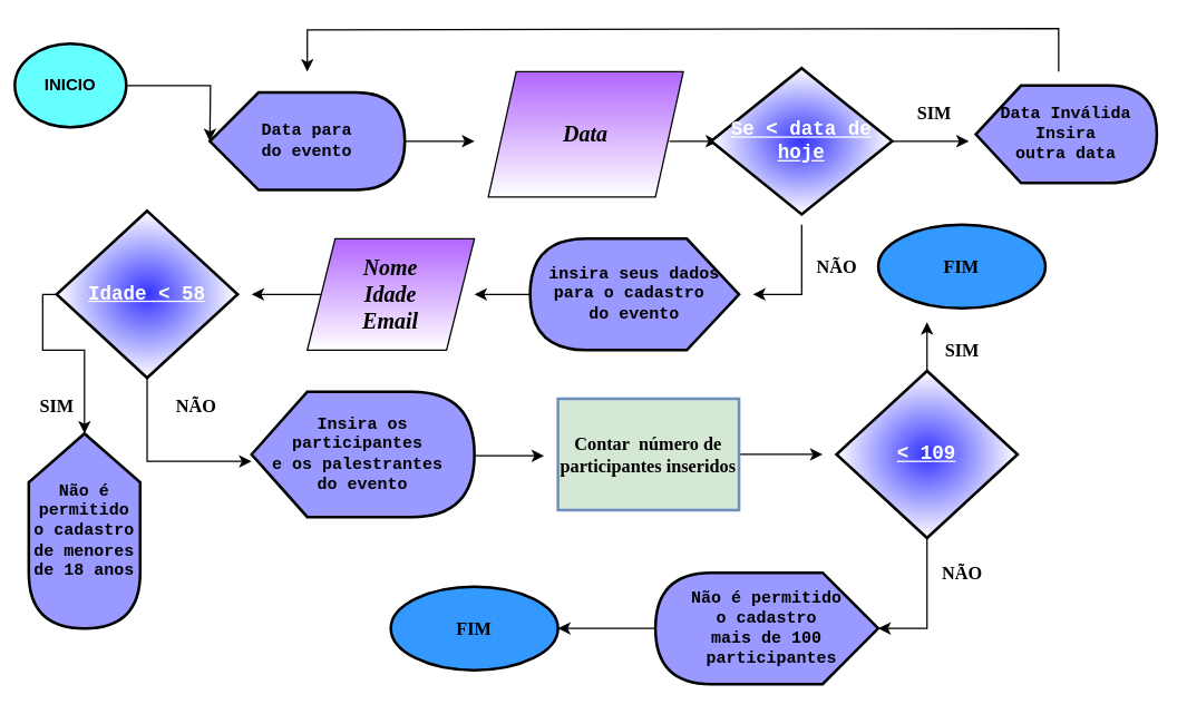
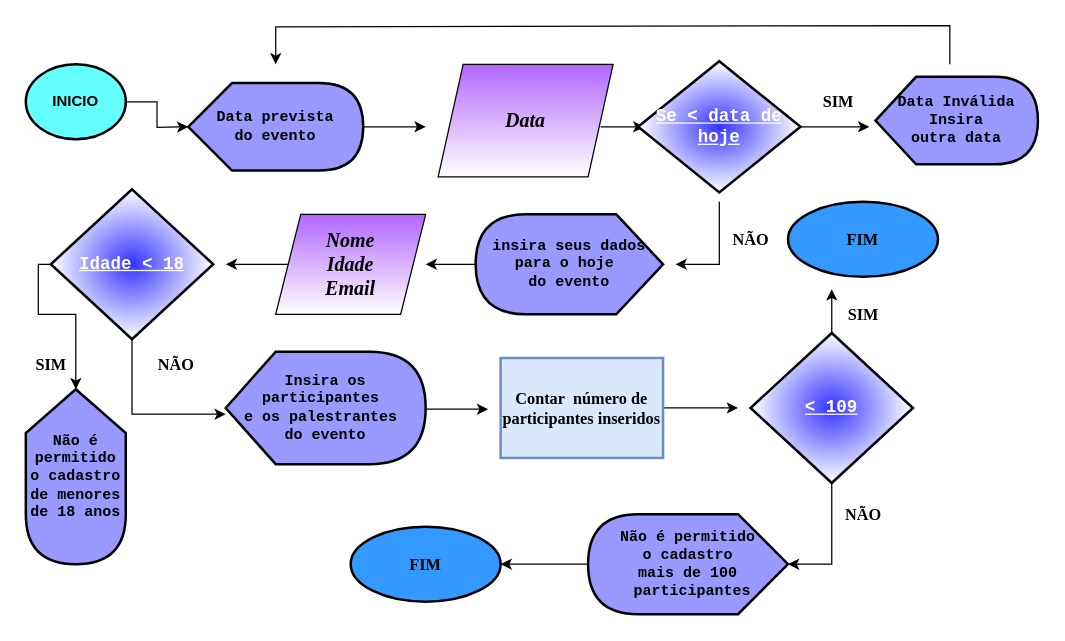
  <mxCell id="0" />
  <mxCell id="1" parent="0" />
  <mxCell id="2" value="" style="edgeStyle=orthogonalEdgeStyle;rounded=0;orthogonalLoop=1;jettySize=auto;html=1;fontFamily=Garamond;fontSize=13;" edge="1" parent="1" source="3"><mxGeometry relative="1" as="geometry"><mxPoint x="150" y="101" as="targetPoint" /></mxGeometry></mxCell>
- <mxCell id="3" value="INICIO&lt;div style=&quot;text-align: justify&quot;&gt;&lt;/div&gt;" style="ellipse;whiteSpace=wrap;html=1;labelBackgroundColor=none;labelBorderColor=none;fontStyle=1;horizontal=1;fillColor=#66FFFF;strokeWidth=2;" vertex="1" parent="1"><mxGeometry x="10" y="31" width="80" height="60" as="geometry" /></mxCell>
+ <mxCell id="3" value="INICIO&lt;div style=&quot;text-align: justify&quot;&gt;&lt;/div&gt;" style="ellipse;whiteSpace=wrap;html=1;labelBackgroundColor=none;labelBorderColor=none;fontStyle=1;horizontal=1;fillColor=#66FFFF;strokeWidth=2;" vertex="1" parent="1"><mxGeometry width="80" height="60" as="geometry" x="20" y="51" /></mxCell>
  <mxCell id="4" value="" style="edgeStyle=orthogonalEdgeStyle;rounded=0;orthogonalLoop=1;jettySize=auto;html=1;fontFamily=Garamond;fontSize=13;" edge="1" parent="1"><mxGeometry relative="1" as="geometry"><mxPoint x="290" y="101" as="sourcePoint" /><mxPoint x="340" y="101" as="targetPoint" /></mxGeometry></mxCell>
  <mxCell id="5" value="" style="edgeStyle=orthogonalEdgeStyle;rounded=0;orthogonalLoop=1;jettySize=auto;html=1;fontFamily=Garamond;fontSize=13;" edge="1" parent="1"><mxGeometry relative="1" as="geometry"><mxPoint x="480" y="101" as="sourcePoint" /><mxPoint x="515" y="101" as="targetPoint" /></mxGeometry></mxCell>
  <mxCell id="6" value="" style="edgeStyle=orthogonalEdgeStyle;rounded=0;orthogonalLoop=1;jettySize=auto;html=1;fontFamily=Garamond;fontSize=13;" edge="1" parent="1" source="7"><mxGeometry relative="1" as="geometry"><mxPoint x="695" y="101" as="targetPoint" /></mxGeometry></mxCell>
  <mxCell id="7" value="Se &amp;lt; data de hoje" style="rhombus;whiteSpace=wrap;html=1;fontSize=14;fontFamily=Courier New;labelBackgroundColor=none;fontStyle=5;fillColor=#3333FF;fontColor=#FFFFFF;strokeWidth=2;gradientColor=#ffffff;gradientDirection=radial;" vertex="1" parent="1"><mxGeometry x="510" y="48.5" width="130" height="105" as="geometry" /></mxCell>
  <mxCell id="8" value="SIM" style="text;html=1;align=center;verticalAlign=middle;resizable=0;points=[];autosize=1;strokeColor=none;fillColor=none;fontSize=13;fontFamily=Garamond;fontStyle=1" vertex="1" parent="1"><mxGeometry x="650" y="71" width="40" height="20" as="geometry" /></mxCell>
  <mxCell id="9" value="" style="endArrow=classic;html=1;rounded=0;fontFamily=Garamond;fontSize=13;" edge="1" parent="1"><mxGeometry width="50" height="50" relative="1" as="geometry"><mxPoint x="575" y="161" as="sourcePoint" /><mxPoint x="540" y="211" as="targetPoint" /><Array as="points"><mxPoint x="575" y="211" /></Array></mxGeometry></mxCell>
  <mxCell id="10" value="NÃO" style="text;html=1;align=center;verticalAlign=middle;resizable=0;points=[];autosize=1;strokeColor=none;fillColor=none;fontSize=13;fontFamily=Garamond;fontStyle=1" vertex="1" parent="1"><mxGeometry x="575" y="181" width="50" height="20" as="geometry" /></mxCell>
  <mxCell id="11" value="Data Inválida&lt;br style=&quot;font-size: 12px&quot;&gt;Insira &lt;br&gt;outra data" style="shape=display;whiteSpace=wrap;html=1;labelBackgroundColor=none;fontFamily=Courier New;fontSize=12;strokeWidth=2;fillColor=#9999FF;fontStyle=1" vertex="1" parent="1"><mxGeometry x="700" y="61" width="130" height="70" as="geometry" /></mxCell>
- <mxCell id="12" value="Data para &lt;br&gt;do evento" style="shape=display;whiteSpace=wrap;html=1;labelBackgroundColor=none;fontFamily=Courier New;fontSize=12;strokeWidth=2;fillColor=#9999FF;fontStyle=1" vertex="1" parent="1"><mxGeometry x="150" y="66" width="140" height="70" as="geometry" /></mxCell>
+ <mxCell id="12" value="Data prevista &lt;br&gt;do evento" style="shape=display;whiteSpace=wrap;html=1;labelBackgroundColor=none;fontFamily=Courier New;fontSize=12;strokeWidth=2;fillColor=#9999FF;fontStyle=1" vertex="1" parent="1"><mxGeometry x="150" y="66" width="140" height="70" as="geometry" /></mxCell>
  <mxCell id="13" value="" style="endArrow=classic;html=1;rounded=0;fontFamily=Garamond;fontSize=13;" edge="1" parent="1"><mxGeometry width="50" height="50" relative="1" as="geometry"><mxPoint x="759.5" as="sourcePoint" y="51" /><mxPoint x="220" as="targetPoint" y="51" /><Array as="points"><mxPoint x="759.5" y="20" /><mxPoint x="220" y="21" /></Array></mxGeometry></mxCell>
  <mxCell id="14" value="" style="edgeStyle=orthogonalEdgeStyle;rounded=0;orthogonalLoop=1;jettySize=auto;html=1;fontFamily=Garamond;fontSize=13;" edge="1" parent="1" source="15"><mxGeometry relative="1" as="geometry"><mxPoint x="340" y="211" as="targetPoint" /></mxGeometry></mxCell>
- <mxCell id="15" value="&lt;div style=&quot;font-size: 12px&quot;&gt;insira seus dados para o&amp;nbsp;&lt;span&gt;cadastro&amp;nbsp;&lt;/span&gt;&lt;/div&gt;&lt;div style=&quot;font-size: 12px&quot;&gt;do evento&lt;/div&gt;" style="shape=display;whiteSpace=wrap;html=1;labelBackgroundColor=none;fontFamily=Courier New;fontSize=12;direction=west;align=center;strokeWidth=2;fillColor=#9999FF;fontStyle=1" vertex="1" parent="1"><mxGeometry x="380" y="171" width="150" height="80" as="geometry" /></mxCell>
+ <mxCell id="15" value="&lt;div style=&quot;font-size: 12px&quot;&gt;insira seus dados para o&amp;nbsp;&lt;span&gt;hoje&amp;nbsp;&lt;/span&gt;&lt;/div&gt;&lt;div style=&quot;font-size: 12px&quot;&gt;do evento&lt;/div&gt;" style="shape=display;whiteSpace=wrap;html=1;labelBackgroundColor=none;fontFamily=Courier New;fontSize=12;direction=west;align=center;strokeWidth=2;fillColor=#9999FF;fontStyle=1" vertex="1" parent="1"><mxGeometry x="380" y="171" width="150" height="80" as="geometry" /></mxCell>
  <mxCell id="16" value="" style="edgeStyle=orthogonalEdgeStyle;rounded=0;orthogonalLoop=1;jettySize=auto;html=1;fontFamily=Garamond;fontSize=13;" edge="1" parent="1" source="37"><mxGeometry relative="1" as="geometry"><mxPoint x="180" y="211" as="targetPoint" /></mxGeometry></mxCell>
- <mxCell id="17" value="Idade &amp;lt; 58" style="rhombus;whiteSpace=wrap;html=1;fontSize=14;fontFamily=Courier New;labelBackgroundColor=none;fontStyle=5;fillColor=#3333FF;fontColor=#FFFFFF;strokeWidth=2;gradientColor=#ffffff;gradientDirection=radial;" vertex="1" parent="1"><mxGeometry x="40" y="151" width="130" height="120" as="geometry" /></mxCell>
+ <mxCell id="17" value="Idade &amp;lt; 18" style="rhombus;whiteSpace=wrap;html=1;fontSize=14;fontFamily=Courier New;labelBackgroundColor=none;fontStyle=5;fillColor=#3333FF;fontColor=#FFFFFF;strokeWidth=2;gradientColor=#ffffff;gradientDirection=radial;" vertex="1" parent="1"><mxGeometry x="40" y="151" width="130" height="120" as="geometry" /></mxCell>
  <mxCell id="18" value="" style="endArrow=classic;html=1;rounded=0;fontFamily=Garamond;fontSize=13;" edge="1" parent="1"><mxGeometry width="50" height="50" relative="1" as="geometry"><mxPoint x="30" y="211" as="sourcePoint" /><mxPoint x="60" y="311" as="targetPoint" /><Array as="points"><mxPoint x="40" y="211" /><mxPoint x="30" y="211" /><mxPoint x="30" y="251" /><mxPoint x="60" y="251" /></Array></mxGeometry></mxCell>
  <mxCell id="19" value="Não é permitido &lt;br style=&quot;font-size: 12px;&quot;&gt;o cadastro &lt;br style=&quot;font-size: 12px;&quot;&gt;de menores &lt;br style=&quot;font-size: 12px;&quot;&gt;de 18 anos" style="shape=display;whiteSpace=wrap;html=1;labelBackgroundColor=none;fontFamily=Courier New;fontSize=12;direction=south;align=center;strokeWidth=2;fillColor=#9999FF;fontStyle=1" vertex="1" parent="1"><mxGeometry y="311" width="80" height="140" as="geometry" x="20" /></mxCell>
  <mxCell id="20" value="SIM" style="text;html=1;align=center;verticalAlign=middle;resizable=0;points=[];autosize=1;strokeColor=none;fillColor=none;fontSize=13;fontFamily=Garamond;fontStyle=1" vertex="1" parent="1"><mxGeometry y="281" width="40" height="20" as="geometry" x="20" /></mxCell>
  <mxCell id="21" value="" style="endArrow=classic;html=1;rounded=0;fontFamily=Garamond;fontSize=13;exitX=0.5;exitY=1;exitDx=0;exitDy=0;" edge="1" parent="1" source="17"><mxGeometry width="50" height="50" relative="1" as="geometry"><mxPoint x="100" y="311" as="sourcePoint" /><mxPoint x="180" y="331" as="targetPoint" /><Array as="points"><mxPoint x="105" y="311" /><mxPoint x="105" y="331" /></Array></mxGeometry></mxCell>
  <mxCell id="22" value="NÃO" style="text;html=1;align=center;verticalAlign=middle;resizable=0;points=[];autosize=1;strokeColor=none;fillColor=none;fontSize=13;fontFamily=Garamond;fontStyle=1" vertex="1" parent="1"><mxGeometry x="115" y="281" width="50" height="20" as="geometry" /></mxCell>
  <mxCell id="23" value="&lt;div style=&quot;font-size: 12px;&quot;&gt;Insira os participantes&amp;nbsp;&lt;/div&gt;&lt;div style=&quot;font-size: 12px;&quot;&gt;e os palestrantes&amp;nbsp;&lt;/div&gt;&lt;div style=&quot;font-size: 12px;&quot;&gt;do evento&lt;/div&gt;" style="shape=display;whiteSpace=wrap;html=1;labelBackgroundColor=none;fontFamily=Courier New;fontSize=12;direction=east;align=center;strokeWidth=2;fillColor=#9999FF;fontStyle=1" vertex="1" parent="1"><mxGeometry x="180" y="281" width="160" height="90" as="geometry" /></mxCell>
  <mxCell id="24" value="" style="edgeStyle=orthogonalEdgeStyle;rounded=0;orthogonalLoop=1;jettySize=auto;html=1;fontFamily=Garamond;fontSize=13;" edge="1" parent="1" source="25"><mxGeometry relative="1" as="geometry"><mxPoint x="590" y="326" as="targetPoint" /></mxGeometry></mxCell>
- <mxCell id="25" value="Contar&amp;nbsp; número de participantes inseridos" style="whiteSpace=wrap;html=1;fontSize=13;fontFamily=Garamond;labelBackgroundColor=none;fontStyle=1;strokeWidth=2;fillColor=#d5e8d4;strokeColor=#6c8ebf;" vertex="1" parent="1"><mxGeometry x="400" y="286" width="130" height="80" as="geometry" /></mxCell>
+ <mxCell id="25" value="Contar&amp;nbsp; número de participantes inseridos" style="whiteSpace=wrap;html=1;fontSize=13;fontFamily=Garamond;labelBackgroundColor=none;fontStyle=1;strokeWidth=2;fillColor=#dae8fc;strokeColor=#6c8ebf;" vertex="1" parent="1"><mxGeometry x="400" y="286" width="130" height="80" as="geometry" /></mxCell>
  <mxCell id="26" value="" style="endArrow=classic;html=1;rounded=0;fontFamily=Garamond;fontSize=13;" edge="1" parent="1"><mxGeometry width="50" height="50" relative="1" as="geometry"><mxPoint x="341" y="327" as="sourcePoint" /><mxPoint x="390" y="327" as="targetPoint" /></mxGeometry></mxCell>
  <mxCell id="27" value="" style="edgeStyle=orthogonalEdgeStyle;rounded=0;orthogonalLoop=1;jettySize=auto;html=1;fontFamily=Garamond;fontSize=13;" edge="1" parent="1" source="29"><mxGeometry relative="1" as="geometry"><mxPoint x="665" y="231" as="targetPoint" /></mxGeometry></mxCell>
  <mxCell id="28" value="" style="edgeStyle=orthogonalEdgeStyle;rounded=0;orthogonalLoop=1;jettySize=auto;html=1;fontFamily=Garamond;fontSize=13;entryX=0;entryY=0.5;entryDx=0;entryDy=0;entryPerimeter=0;" edge="1" parent="1" source="29" target="33"><mxGeometry relative="1" as="geometry"><mxPoint x="665" y="451" as="targetPoint" /></mxGeometry></mxCell>
  <mxCell id="29" value="&amp;lt; 109" style="rhombus;whiteSpace=wrap;html=1;fontSize=14;fontFamily=Courier New;labelBackgroundColor=none;fontStyle=5;fillColor=#3333FF;fontColor=#FFFFFF;strokeWidth=2;gradientColor=#ffffff;gradientDirection=radial;" vertex="1" parent="1"><mxGeometry x="600" y="266" width="130" height="120" as="geometry" /></mxCell>
  <mxCell id="30" value="FIM" style="ellipse;whiteSpace=wrap;html=1;fontSize=13;fontFamily=Garamond;labelBackgroundColor=none;fillColor=#3399FF;strokeWidth=2;fontStyle=1" vertex="1" parent="1"><mxGeometry x="630" y="161" width="120" height="60" as="geometry" /></mxCell>
  <mxCell id="31" value="SIM" style="text;html=1;align=center;verticalAlign=middle;resizable=0;points=[];autosize=1;strokeColor=none;fillColor=none;fontSize=13;fontFamily=Garamond;fontStyle=1" vertex="1" parent="1"><mxGeometry x="670" y="241" width="40" height="20" as="geometry" /></mxCell>
  <mxCell id="32" value="" style="edgeStyle=orthogonalEdgeStyle;rounded=0;orthogonalLoop=1;jettySize=auto;html=1;fontFamily=Garamond;fontSize=13;" edge="1" parent="1" source="33" target="34"><mxGeometry relative="1" as="geometry" /></mxCell>
  <mxCell id="33" value="Não é permitido &lt;br style=&quot;font-size: 12px;&quot;&gt;o cadastro &lt;br style=&quot;font-size: 12px;&quot;&gt;mais de 100&lt;br style=&quot;font-size: 12px;&quot;&gt;&amp;nbsp;participantes" style="shape=display;whiteSpace=wrap;html=1;labelBackgroundColor=none;fontFamily=Courier New;fontSize=12;direction=west;align=center;strokeWidth=2;fillColor=#9999FF;fontStyle=1" vertex="1" parent="1"><mxGeometry x="470" y="411" width="160" height="80" as="geometry" /></mxCell>
  <mxCell id="34" value="FIM" style="ellipse;whiteSpace=wrap;html=1;fontSize=13;fontFamily=Garamond;labelBackgroundColor=none;fillColor=#3399FF;strokeWidth=2;fontStyle=1" vertex="1" parent="1"><mxGeometry x="280" y="421" width="120" height="60" as="geometry" /></mxCell>
  <mxCell id="35" value="NÃO" style="text;html=1;align=center;verticalAlign=middle;resizable=0;points=[];autosize=1;strokeColor=none;fillColor=none;fontSize=13;fontFamily=Garamond;fontStyle=1" vertex="1" parent="1"><mxGeometry x="665" y="401" width="50" height="20" as="geometry" /></mxCell>
  <mxCell id="36" value="Data" style="shape=parallelogram;perimeter=parallelogramPerimeter;whiteSpace=wrap;html=1;fixedSize=1;labelBackgroundColor=none;fontFamily=Times New Roman;fontSize=16;fontStyle=3;rotation=0;fillColor=#B266FF;gradientColor=#ffffff;" vertex="1" parent="1"><mxGeometry x="350" width="140" height="90" as="geometry" y="51" /></mxCell>
  <mxCell id="37" value="Nome&lt;br style=&quot;font-size: 16px;&quot;&gt;Idade&lt;br style=&quot;font-size: 16px;&quot;&gt;Email" style="shape=parallelogram;perimeter=parallelogramPerimeter;whiteSpace=wrap;html=1;fixedSize=1;fontSize=16;fontFamily=Times New Roman;labelBackgroundColor=none;fontStyle=3;rotation=0;fillColor=#B266FF;gradientColor=#ffffff;" vertex="1" parent="1"><mxGeometry x="220" y="171" width="120" height="80" as="geometry" /></mxCell>
